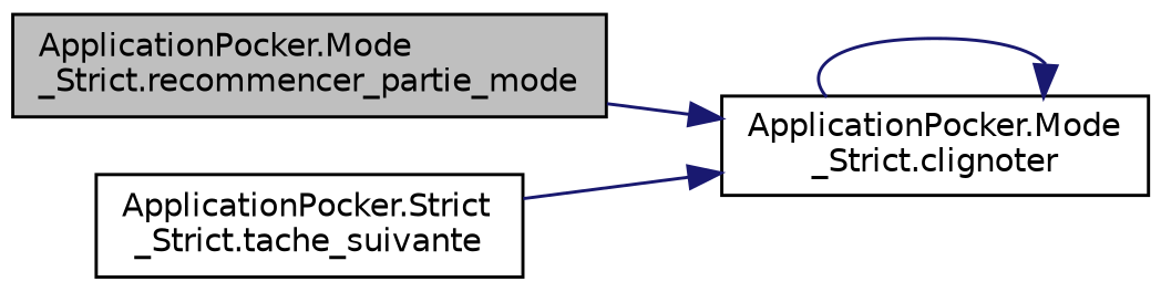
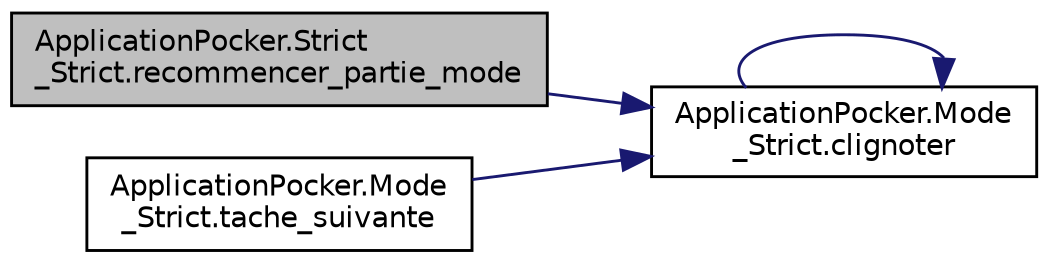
  digraph {
    rankdir=LR
    node [color=black fillcolor=white fontname=Helvetica fontsize=10 shape=record style=filled]
    edge [color=midnightblue fontname=Helvetica fontsize=10 labelfontname=Helvetica labelfontsize=10 style=solid]
-   n1 [fillcolor=grey75 fontcolor=black height=0.2 label="ApplicationPocker.Mode\l_Strict.recommencer_partie_mode" width=0.4]
+   n1 [fillcolor=grey75 fontcolor=black height=0.2 label="ApplicationPocker.Strict\l_Strict.recommencer_partie_mode" width=0.4]
    n2 [height=0.2 label="ApplicationPocker.Mode\l_Strict.clignoter" width=0.4]
-   n3 [height=0.2 label="ApplicationPocker.Strict\l_Strict.tache_suivante" width=0.4]
+   n3 [height=0.2 label="ApplicationPocker.Mode\l_Strict.tache_suivante" width=0.4]
    n1 -> n2
    n2 -> n2
    n3 -> n2
  }
